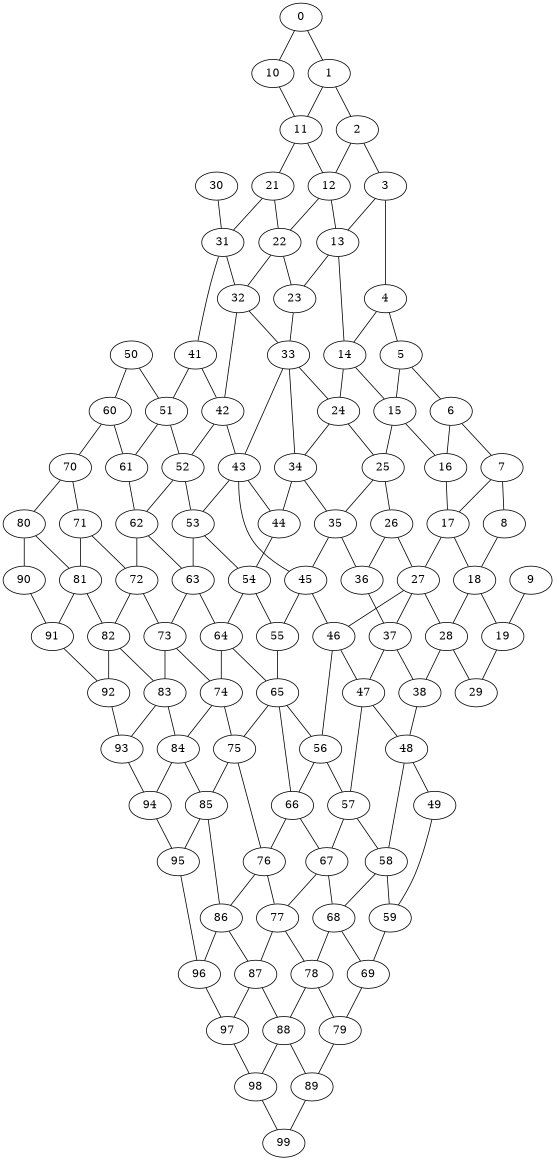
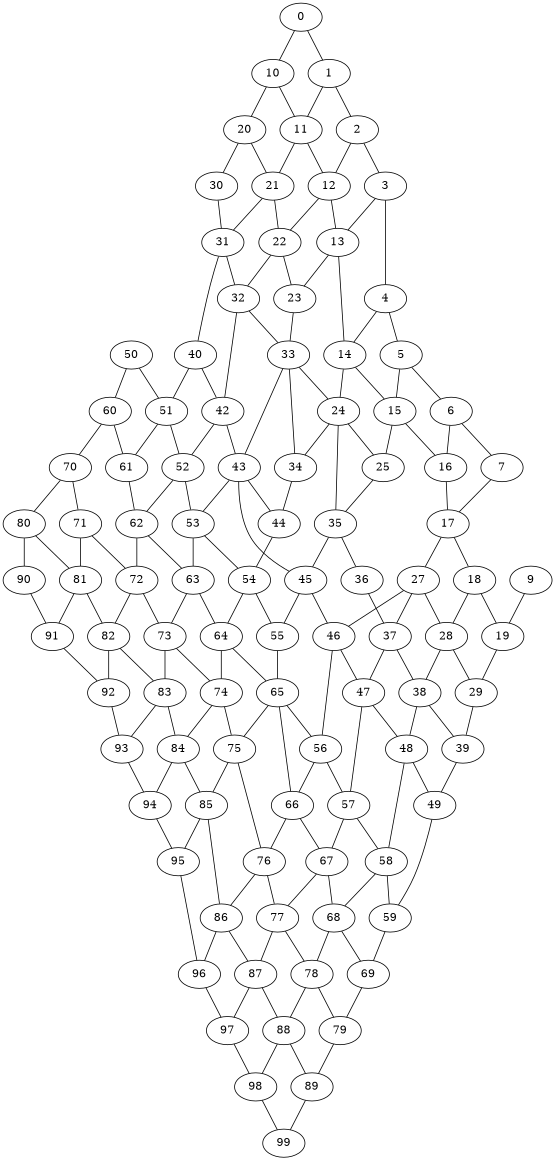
  graph {
    32
    42
    33
    43
    52
    24
    34
    53
    44
    45
    62
    54
    64
    55
    65
    74
    75
    66
    56
    84
    76
    86
    77
    87
    96
    78
    97
    88
    63
    85
    67
    98
    89
    19
    29
+   39
    49
    72
    94
    59
    73
    95
    99
    69
    82
-   8
    18
    9
    28
    79
    83
    7
    17
    27
    37
    46
    92
    38
    93
    47
    6
    16
    48
    5
    15
    25
-   26
    35
    57
    36
    58
    4
    14
    68
    3
    13
    23
    10
+   20
    11
    21
    30
    12
    31
    22
-   41
+   41 [label=40]
    51
    50
    60
    61
    70
    71
    80
    81
    90
    91
    2
    1
    0
    32 -- 42
    32 -- 33
    42 -- 43
    42 -- 52
    33 -- 43
    33 -- 24
    33 -- 34
    43 -- 53
    43 -- 44
    43 -- 45
    52 -- 53
    52 -- 62
    24 -- 34
    24 -- 25
    34 -- 44
-   34 -- 35
+   24 -- 35
    53 -- 54
    53 -- 63
    44 -- 54
    45 -- 55
    45 -- 46
    62 -- 63
    62 -- 72
    54 -- 64
    54 -- 55
    64 -- 65
    64 -- 74
    55 -- 65
    65 -- 75
    65 -- 66
    65 -- 56
    74 -- 75
    74 -- 84
    75 -- 76
    75 -- 85
    66 -- 76
    66 -- 67
    56 -- 66
    56 -- 57
    84 -- 85
    84 -- 94
    76 -- 86
    76 -- 77
    86 -- 87
    86 -- 96
    77 -- 87
    77 -- 78
    87 -- 97
    87 -- 88
    96 -- 97
    78 -- 88
    78 -- 79
    97 -- 98
    88 -- 98
    88 -- 89
    63 -- 64
    63 -- 73
    85 -- 86
    85 -- 95
    67 -- 77
    67 -- 68
    98 -- 99
    89 -- 99
    19 -- 29
+   29 -- 39
+   39 -- 49
    49 -- 59
    72 -- 73
    72 -- 82
    94 -- 95
    59 -- 69
    73 -- 74
    73 -- 83
    95 -- 96
    69 -- 79
    82 -- 83
    82 -- 92
-   8 -- 18
    18 -- 19
    18 -- 28
    9 -- 19
    28 -- 29
    28 -- 38
    79 -- 89
    83 -- 84
    83 -- 93
-   7 -- 8
    7 -- 17
    17 -- 18
    17 -- 27
    27 -- 28
    27 -- 37
    27 -- 46
    37 -- 38
    37 -- 47
    46 -- 56
    46 -- 47
    92 -- 93
+   38 -- 39
    38 -- 48
    93 -- 94
    47 -- 48
    47 -- 57
    6 -- 7
    6 -- 16
    16 -- 17
    48 -- 49
    48 -- 58
    5 -- 6
    5 -- 15
    15 -- 16
    15 -- 25
-   25 -- 26
    25 -- 35
-   26 -- 27
-   26 -- 36
    35 -- 45
    35 -- 36
    57 -- 67
    57 -- 58
    36 -- 37
    58 -- 59
    58 -- 68
    4 -- 5
    4 -- 14
    14 -- 24
    14 -- 15
    68 -- 78
    68 -- 69
    3 -- 4
    3 -- 13
    13 -- 14
    13 -- 23
    23 -- 33
+   10 -- 20
    10 -- 11
+   20 -- 21
+   20 -- 30
    11 -- 21
    11 -- 12
    21 -- 31
    21 -- 22
    30 -- 31
    12 -- 13
    12 -- 22
    31 -- 32
    31 -- 41
    22 -- 32
    22 -- 23
    41 -- 42
    41 -- 51
    51 -- 52
    51 -- 61
    50 -- 51
    50 -- 60
    60 -- 61
    60 -- 70
    61 -- 62
    70 -- 71
    70 -- 80
    71 -- 72
    71 -- 81
    80 -- 81
    80 -- 90
    81 -- 82
    81 -- 91
    90 -- 91
    91 -- 92
    2 -- 3
    2 -- 12
    1 -- 11
    1 -- 2
    0 -- 10
    0 -- 1
  }
